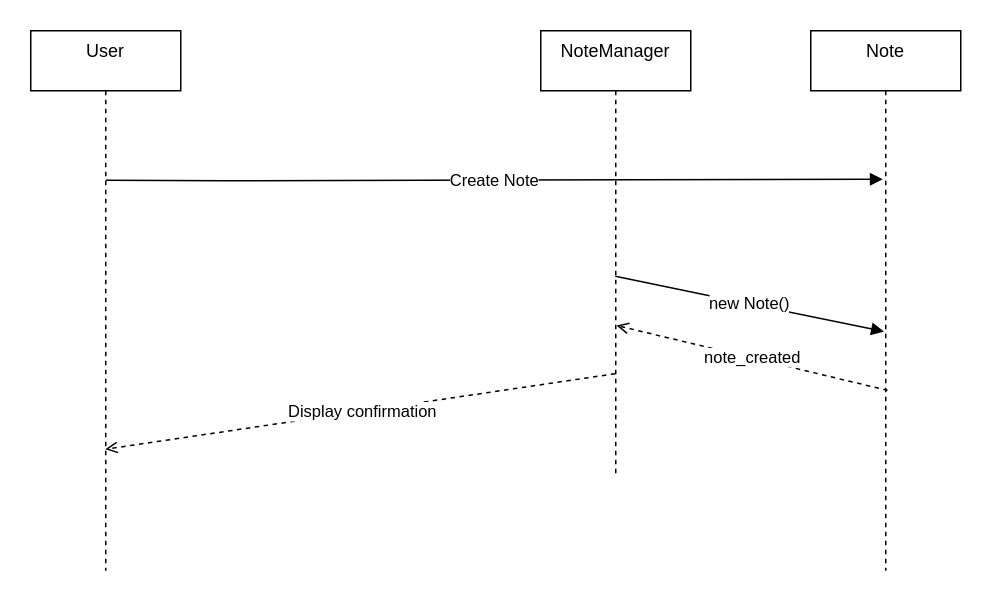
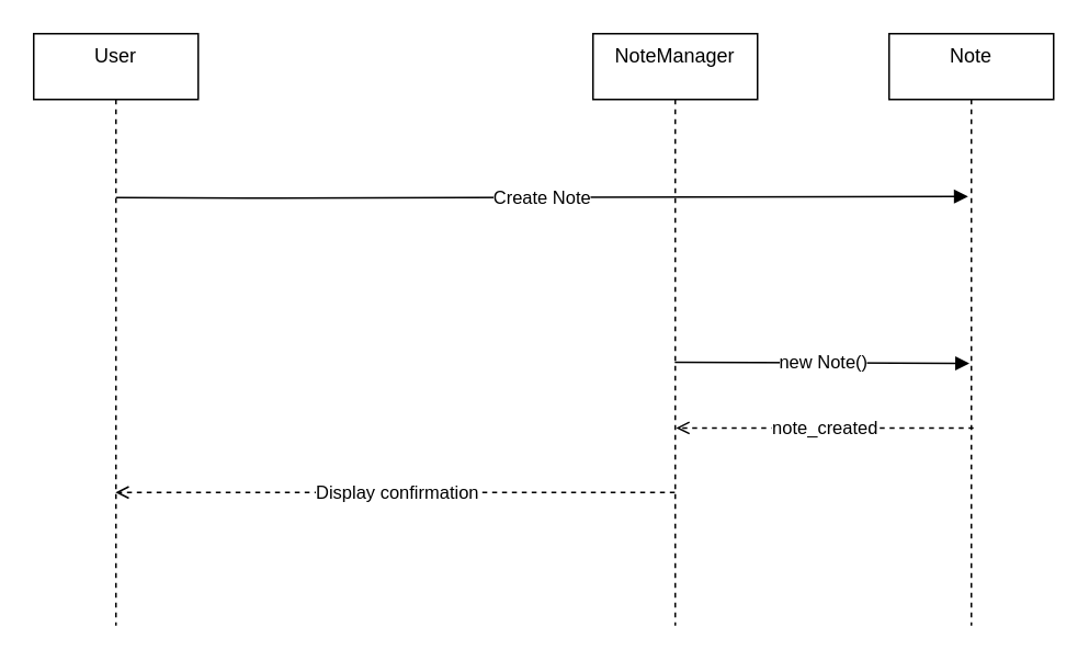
  <mxCell id="0" />
  <mxCell id="1" parent="0" />
  <mxCell id="2" value="User" style="shape=umlLifeline;verticalAlign=top;" parent="1" vertex="1"><mxGeometry x="20" y="20" width="100" height="360" as="geometry" /></mxCell>
- <mxCell id="3" value="NoteManager" style="shape=umlLifeline;verticalAlign=top;" parent="1" vertex="1"><mxGeometry x="360" y="20" width="100" height="295" as="geometry" /></mxCell>
+ <mxCell id="3" value="NoteManager" style="shape=umlLifeline;verticalAlign=top;" parent="1" vertex="1"><mxGeometry x="360" y="20" width="100" height="360" as="geometry" /></mxCell>
  <mxCell id="4" value="Note" style="shape=umlLifeline;verticalAlign=top;" parent="1" vertex="1"><mxGeometry x="540" y="20" width="100" height="360" as="geometry" /></mxCell>
  <mxCell id="5" value="Create Note" style="endArrow=block;html=1;rounded=0;exitX=0.5;exitY=0.277;exitDx=0;exitDy=0;exitPerimeter=0;entryX=0.48;entryY=0.275;entryDx=0;entryDy=0;entryPerimeter=0;" parent="1" source="2" target="4" edge="1"><mxGeometry relative="1" as="geometry"><mxPoint x="520" y="120" as="targetPoint" /><Array as="points"><mxPoint x="150" y="120" /></Array><mxPoint as="offset" /></mxGeometry></mxCell>
  <mxCell id="6" value="new Note()" style="endArrow=block;html=1;rounded=0;exitX=0.497;exitY=0.555;exitDx=0;exitDy=0;exitPerimeter=0;entryX=0.488;entryY=0.557;entryDx=0;entryDy=0;entryPerimeter=0;" parent="1" source="3" target="4" edge="1"><mxGeometry relative="1" as="geometry"><mxPoint x="590" y="200" as="targetPoint" /></mxGeometry></mxCell>
  <mxCell id="7" value="note_created" style="dashed=1;endArrow=open;html=1;rounded=0;exitX=0.513;exitY=0.666;exitDx=0;exitDy=0;exitPerimeter=0;entryX=0.505;entryY=0.666;entryDx=0;entryDy=0;entryPerimeter=0;" parent="1" source="4" target="3" edge="1"><mxGeometry relative="1" as="geometry"><mxPoint x="420" y="221" as="targetPoint" /></mxGeometry></mxCell>
  <mxCell id="8" value="Display confirmation" style="dashed=1;endArrow=open;html=1;rounded=0;exitX=0.497;exitY=0.775;exitDx=0;exitDy=0;exitPerimeter=0;entryX=0.497;entryY=0.775;entryDx=0;entryDy=0;entryPerimeter=0;" parent="1" source="3" target="2" edge="1"><mxGeometry x="-0.007" relative="1" as="geometry"><mxPoint y="220" as="targetPoint" x="-60" /><Array as="points" /><mxPoint as="offset" /></mxGeometry></mxCell>
